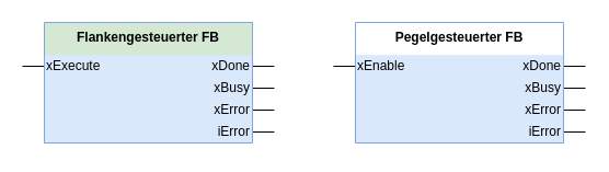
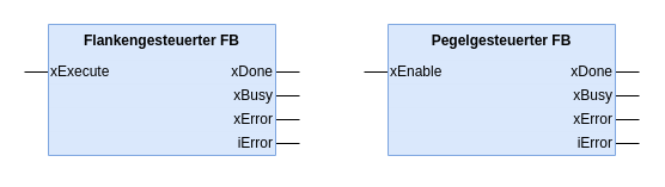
  <mxCell id="0" />
  <mxCell id="1" parent="0" />
  <mxCell id="2" value="" style="rounded=0;whiteSpace=wrap;html=1;fillColor=#dae8fc;strokeColor=none;verticalAlign=top;strokeWidth=2;" parent="1" vertex="1"><mxGeometry x="40" y="20" width="190" height="110" as="geometry" /></mxCell>
- <mxCell id="3" value="&lt;b&gt;Flankengesteuerter FB&lt;/b&gt;" style="rounded=0;whiteSpace=wrap;html=1;fillColor=#d5e8d4;strokeColor=none;verticalAlign=top;" parent="1" vertex="1"><mxGeometry x="40" y="20" width="190" height="30" as="geometry" /></mxCell>
+ <mxCell id="3" value="&lt;b&gt;Flankengesteuerter FB&lt;/b&gt;" style="rounded=0;whiteSpace=wrap;html=1;fillColor=#dae8fc;strokeColor=none;verticalAlign=top;" parent="1" vertex="1"><mxGeometry x="40" y="20" width="190" height="30" as="geometry" /></mxCell>
  <mxCell id="4" style="edgeStyle=orthogonalEdgeStyle;rounded=0;orthogonalLoop=1;jettySize=auto;html=1;endArrow=none;endFill=0;" parent="1" source="6" edge="1"><mxGeometry relative="1" as="geometry"><mxPoint x="20" y="60" as="targetPoint" /></mxGeometry></mxCell>
  <mxCell id="5" style="edgeStyle=orthogonalEdgeStyle;rounded=0;orthogonalLoop=1;jettySize=auto;html=1;endArrow=none;endFill=0;" parent="1" source="6" edge="1"><mxGeometry relative="1" as="geometry"><mxPoint x="250" y="60" as="targetPoint" /></mxGeometry></mxCell>
  <mxCell id="6" value="" style="rounded=0;whiteSpace=wrap;html=1;fillColor=#dae8fc;strokeColor=none;verticalAlign=top;" parent="1" vertex="1"><mxGeometry x="40" y="50" width="190" height="20" as="geometry" /></mxCell>
  <mxCell id="7" style="edgeStyle=orthogonalEdgeStyle;rounded=0;orthogonalLoop=1;jettySize=auto;html=1;endArrow=none;endFill=0;" parent="1" source="8" edge="1"><mxGeometry relative="1" as="geometry"><mxPoint x="250" y="80" as="targetPoint" /></mxGeometry></mxCell>
  <mxCell id="8" value="" style="rounded=0;whiteSpace=wrap;html=1;fillColor=#dae8fc;strokeColor=none;verticalAlign=top;" parent="1" vertex="1"><mxGeometry x="40" y="70" width="190" height="20" as="geometry" /></mxCell>
  <mxCell id="9" style="edgeStyle=orthogonalEdgeStyle;rounded=0;orthogonalLoop=1;jettySize=auto;html=1;endArrow=none;endFill=0;" parent="1" source="10" edge="1"><mxGeometry relative="1" as="geometry"><mxPoint x="250" y="100" as="targetPoint" /></mxGeometry></mxCell>
  <mxCell id="10" value="" style="rounded=0;whiteSpace=wrap;html=1;fillColor=#dae8fc;strokeColor=none;verticalAlign=top;" parent="1" vertex="1"><mxGeometry x="40" y="90" width="190" height="20" as="geometry" /></mxCell>
  <mxCell id="11" style="edgeStyle=orthogonalEdgeStyle;rounded=0;orthogonalLoop=1;jettySize=auto;html=1;endArrow=none;endFill=0;" parent="1" source="12" edge="1"><mxGeometry relative="1" as="geometry"><mxPoint x="250" y="120" as="targetPoint" /></mxGeometry></mxCell>
  <mxCell id="12" value="" style="rounded=0;whiteSpace=wrap;html=1;fillColor=#dae8fc;strokeColor=none;verticalAlign=top;" parent="1" vertex="1"><mxGeometry x="40" y="110" width="190" height="20" as="geometry" /></mxCell>
  <mxCell id="13" value="xExecute" style="text;html=1;align=left;verticalAlign=middle;whiteSpace=wrap;rounded=0;" parent="1" vertex="1"><mxGeometry x="40" y="45" width="60" height="30" as="geometry" /></mxCell>
  <mxCell id="14" value="xDone" style="text;html=1;align=right;verticalAlign=middle;whiteSpace=wrap;rounded=0;" parent="1" vertex="1"><mxGeometry x="170" y="45" width="60" height="30" as="geometry" /></mxCell>
  <mxCell id="15" value="xBusy" style="text;html=1;align=right;verticalAlign=middle;whiteSpace=wrap;rounded=0;" parent="1" vertex="1"><mxGeometry x="170" y="65" width="60" height="30" as="geometry" /></mxCell>
  <mxCell id="16" value="xError" style="text;html=1;align=right;verticalAlign=middle;whiteSpace=wrap;rounded=0;" parent="1" vertex="1"><mxGeometry x="170" y="85" width="60" height="30" as="geometry" /></mxCell>
  <mxCell id="17" value="iError" style="text;html=1;align=right;verticalAlign=middle;whiteSpace=wrap;rounded=0;" parent="1" vertex="1"><mxGeometry x="170" y="105" width="60" height="30" as="geometry" /></mxCell>
  <mxCell id="18" value="" style="endArrow=none;html=1;rounded=0;exitX=0;exitY=0;exitDx=0;exitDy=0;entryX=1;entryY=0;entryDx=0;entryDy=0;strokeWidth=1;strokeColor=#7EA6E0;" parent="1" source="3" target="3" edge="1"><mxGeometry width="50" height="50" relative="1" as="geometry"><mxPoint x="50" y="0" as="sourcePoint" /><mxPoint x="100" y="-50" as="targetPoint" /></mxGeometry></mxCell>
  <mxCell id="19" value="" style="endArrow=none;html=1;rounded=0;exitX=0;exitY=1;exitDx=0;exitDy=0;entryX=1;entryY=1;entryDx=0;entryDy=0;strokeWidth=1;strokeColor=#7EA6E0;" parent="1" source="12" target="12" edge="1"><mxGeometry width="50" height="50" relative="1" as="geometry"><mxPoint x="50" y="30" as="sourcePoint" /><mxPoint x="230" y="140" as="targetPoint" /></mxGeometry></mxCell>
  <mxCell id="20" value="" style="endArrow=none;html=1;rounded=0;entryX=0;entryY=0;entryDx=0;entryDy=0;strokeWidth=1;strokeColor=#7EA6E0;" parent="1" target="3" edge="1"><mxGeometry width="50" height="50" relative="1" as="geometry"><mxPoint x="40" y="130" as="sourcePoint" /><mxPoint x="240" y="140" as="targetPoint" /></mxGeometry></mxCell>
  <mxCell id="21" value="" style="endArrow=none;html=1;rounded=0;entryX=1;entryY=1;entryDx=0;entryDy=0;exitX=1;exitY=0;exitDx=0;exitDy=0;strokeWidth=1;strokeColor=#7EA6E0;" parent="1" source="3" target="12" edge="1"><mxGeometry width="50" height="50" relative="1" as="geometry"><mxPoint x="50" y="140" as="sourcePoint" /><mxPoint x="170" y="160" as="targetPoint" /></mxGeometry></mxCell>
  <mxCell id="22" value="" style="rounded=0;whiteSpace=wrap;html=1;fillColor=#dae8fc;strokeColor=none;verticalAlign=top;strokeWidth=2;" parent="1" vertex="1"><mxGeometry x="324" y="20" width="190" height="110" as="geometry" /></mxCell>
- <mxCell id="23" value="&lt;b&gt;Pegelgesteuerter FB&lt;/b&gt;" style="rounded=0;whiteSpace=wrap;html=1;fillColor=#ffffff;strokeColor=none;verticalAlign=top;" parent="1" vertex="1"><mxGeometry x="324" y="20" width="190" height="30" as="geometry" /></mxCell>
+ <mxCell id="23" value="&lt;b&gt;Pegelgesteuerter FB&lt;/b&gt;" style="rounded=0;whiteSpace=wrap;html=1;fillColor=#dae8fc;strokeColor=none;verticalAlign=top;" parent="1" vertex="1"><mxGeometry x="324" y="20" width="190" height="30" as="geometry" /></mxCell>
  <mxCell id="24" style="edgeStyle=orthogonalEdgeStyle;rounded=0;orthogonalLoop=1;jettySize=auto;html=1;endArrow=none;endFill=0;" parent="1" source="26" edge="1"><mxGeometry relative="1" as="geometry"><mxPoint x="304" y="60" as="targetPoint" /></mxGeometry></mxCell>
  <mxCell id="25" style="edgeStyle=orthogonalEdgeStyle;rounded=0;orthogonalLoop=1;jettySize=auto;html=1;endArrow=none;endFill=0;" parent="1" source="26" edge="1"><mxGeometry relative="1" as="geometry"><mxPoint x="534" y="60" as="targetPoint" /></mxGeometry></mxCell>
  <mxCell id="26" value="" style="rounded=0;whiteSpace=wrap;html=1;fillColor=#dae8fc;strokeColor=none;verticalAlign=top;" parent="1" vertex="1"><mxGeometry x="324" y="50" width="190" height="20" as="geometry" /></mxCell>
  <mxCell id="27" style="edgeStyle=orthogonalEdgeStyle;rounded=0;orthogonalLoop=1;jettySize=auto;html=1;endArrow=none;endFill=0;" parent="1" source="28" edge="1"><mxGeometry relative="1" as="geometry"><mxPoint x="534" y="80" as="targetPoint" /></mxGeometry></mxCell>
  <mxCell id="28" value="" style="rounded=0;whiteSpace=wrap;html=1;fillColor=#dae8fc;strokeColor=none;verticalAlign=top;" parent="1" vertex="1"><mxGeometry x="324" y="70" width="190" height="20" as="geometry" /></mxCell>
  <mxCell id="29" style="edgeStyle=orthogonalEdgeStyle;rounded=0;orthogonalLoop=1;jettySize=auto;html=1;endArrow=none;endFill=0;" parent="1" source="30" edge="1"><mxGeometry relative="1" as="geometry"><mxPoint x="534" y="100" as="targetPoint" /></mxGeometry></mxCell>
  <mxCell id="30" value="" style="rounded=0;whiteSpace=wrap;html=1;fillColor=#dae8fc;strokeColor=none;verticalAlign=top;" parent="1" vertex="1"><mxGeometry x="324" y="90" width="190" height="20" as="geometry" /></mxCell>
  <mxCell id="31" style="edgeStyle=orthogonalEdgeStyle;rounded=0;orthogonalLoop=1;jettySize=auto;html=1;endArrow=none;endFill=0;" parent="1" source="32" edge="1"><mxGeometry relative="1" as="geometry"><mxPoint x="534" y="120" as="targetPoint" /></mxGeometry></mxCell>
  <mxCell id="32" value="" style="rounded=0;whiteSpace=wrap;html=1;fillColor=#dae8fc;strokeColor=none;verticalAlign=top;" parent="1" vertex="1"><mxGeometry x="324" y="110" width="190" height="20" as="geometry" /></mxCell>
  <mxCell id="33" value="xEnable" style="text;html=1;align=left;verticalAlign=middle;whiteSpace=wrap;rounded=0;" parent="1" vertex="1"><mxGeometry x="324" y="45" width="60" height="30" as="geometry" /></mxCell>
  <mxCell id="34" value="xDone" style="text;html=1;align=right;verticalAlign=middle;whiteSpace=wrap;rounded=0;" parent="1" vertex="1"><mxGeometry x="454" y="45" width="60" height="30" as="geometry" /></mxCell>
  <mxCell id="35" value="xBusy" style="text;html=1;align=right;verticalAlign=middle;whiteSpace=wrap;rounded=0;" parent="1" vertex="1"><mxGeometry x="454" y="65" width="60" height="30" as="geometry" /></mxCell>
  <mxCell id="36" value="xError" style="text;html=1;align=right;verticalAlign=middle;whiteSpace=wrap;rounded=0;" parent="1" vertex="1"><mxGeometry x="454" y="85" width="60" height="30" as="geometry" /></mxCell>
  <mxCell id="37" value="iError" style="text;html=1;align=right;verticalAlign=middle;whiteSpace=wrap;rounded=0;" parent="1" vertex="1"><mxGeometry x="454" y="105" width="60" height="30" as="geometry" /></mxCell>
  <mxCell id="38" value="" style="endArrow=none;html=1;rounded=0;exitX=0;exitY=0;exitDx=0;exitDy=0;entryX=1;entryY=0;entryDx=0;entryDy=0;strokeWidth=1;strokeColor=#7EA6E0;" parent="1" source="23" target="23" edge="1"><mxGeometry width="50" height="50" relative="1" as="geometry"><mxPoint x="334" y="0" as="sourcePoint" /><mxPoint x="384" y="-50" as="targetPoint" /></mxGeometry></mxCell>
  <mxCell id="39" value="" style="endArrow=none;html=1;rounded=0;exitX=0;exitY=1;exitDx=0;exitDy=0;entryX=1;entryY=1;entryDx=0;entryDy=0;strokeWidth=1;strokeColor=#7EA6E0;" parent="1" source="32" target="32" edge="1"><mxGeometry width="50" height="50" relative="1" as="geometry"><mxPoint x="334" y="30" as="sourcePoint" /><mxPoint x="514" y="140" as="targetPoint" /></mxGeometry></mxCell>
  <mxCell id="40" value="" style="endArrow=none;html=1;rounded=0;entryX=0;entryY=0;entryDx=0;entryDy=0;strokeWidth=1;strokeColor=#7EA6E0;" parent="1" target="23" edge="1"><mxGeometry width="50" height="50" relative="1" as="geometry"><mxPoint x="324" y="130" as="sourcePoint" /><mxPoint x="524" y="140" as="targetPoint" /></mxGeometry></mxCell>
  <mxCell id="41" value="" style="endArrow=none;html=1;rounded=0;entryX=1;entryY=1;entryDx=0;entryDy=0;exitX=1;exitY=0;exitDx=0;exitDy=0;strokeWidth=1;strokeColor=#7EA6E0;" parent="1" source="23" target="32" edge="1"><mxGeometry width="50" height="50" relative="1" as="geometry"><mxPoint x="334" y="140" as="sourcePoint" /><mxPoint x="454" y="160" as="targetPoint" /></mxGeometry></mxCell>
